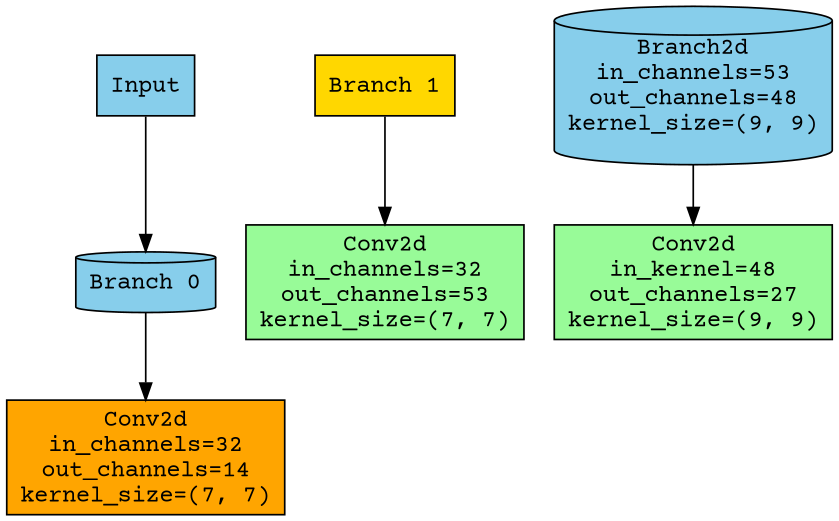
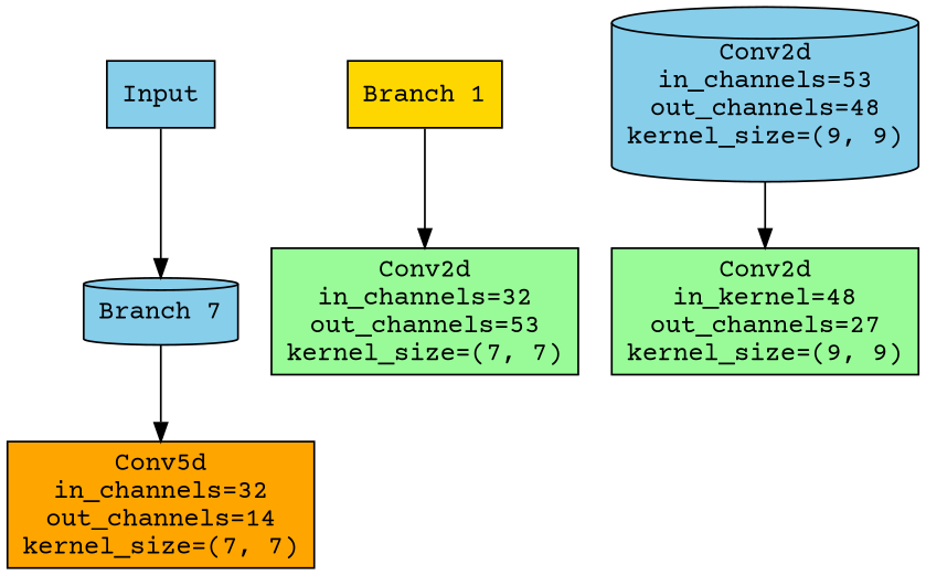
  digraph {
    fontname="Courier Prime"
    node [fillcolor=skyblue fontname="Courier Prime" shape=box style=filled]
    edge [fontname="Courier Prime"]
    n1 [label=Input]
-   n2 [label="Branch 0" shape=cylinder]
-   n3 [fillcolor=orange label="Conv2d\nin_channels=32\nout_channels=14\nkernel_size=(7, 7)"]
+   n2 [label="Branch 7" shape=cylinder]
+   n3 [fillcolor=orange label="Conv5d\nin_channels=32\nout_channels=14\nkernel_size=(7, 7)"]
    n4 [fillcolor=gold label="Branch 1"]
    n5 [fillcolor=palegreen label="Conv2d\nin_channels=32\nout_channels=53\nkernel_size=(7, 7)"]
-   n6 [label="Branch2d\nin_channels=53\nout_channels=48\nkernel_size=(9, 9)" shape=cylinder]
+   n6 [label="Conv2d\nin_channels=53\nout_channels=48\nkernel_size=(9, 9)" shape=cylinder]
    n7 [fillcolor=palegreen label="Conv2d\nin_kernel=48\nout_channels=27\nkernel_size=(9, 9)"]
    n1 -> n2
    n2 -> n3
    n4 -> n5
    n6 -> n7
  }
